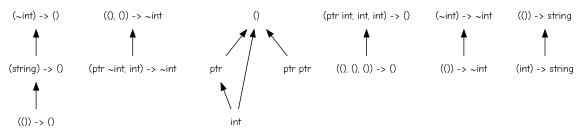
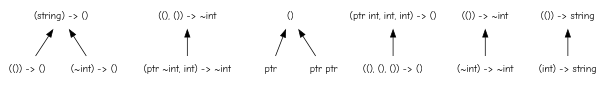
  digraph {
    fontname="Comic Neue"
    node [fontname="Comic Neue" shape=none]
    edge [dir=back fontname="Comic Neue"]
    "(string) -> ()"
    "(()) -> ()"
    "((), ()) -> ~int"
    "(ptr ~int, int) -> ~int"
    n5 [label=ptr]
-   int
    "(ptr int, int, int) -> ()"
    "((), (), ()) -> ()"
    "(~int) -> ~int"
    "(()) -> ~int"
    "()"
    n12 [label="ptr ptr"]
    "(~int) -> ()"
    "(()) -> string"
    "(int) -> string"
    "(string) -> ()" -> "(()) -> ()"
    "((), ()) -> ~int" -> "(ptr ~int, int) -> ~int"
-   n5 -> int
    "(ptr int, int, int) -> ()" -> "((), (), ()) -> ()"
-   "(~int) -> ~int" -> "(()) -> ~int"
+   "(()) -> ~int" -> "(~int) -> ~int"
    "()" -> n5
-   "()" -> int
    "()" -> n12
-   "(~int) -> ()" -> "(string) -> ()"
+   "(string) -> ()" -> "(~int) -> ()"
    "(()) -> string" -> "(int) -> string"
  }
